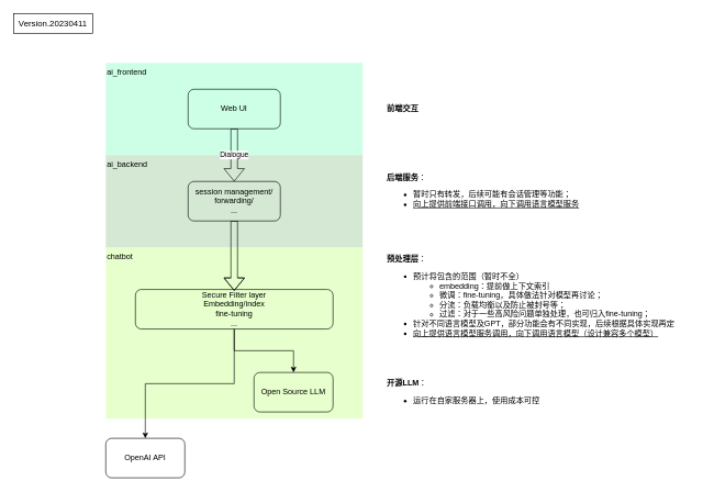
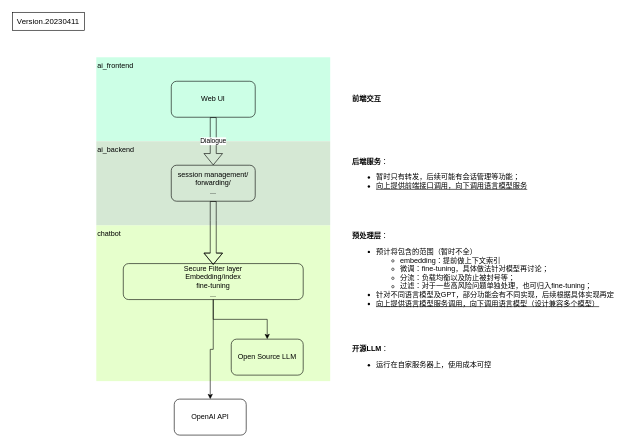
  <mxCell id="0" />
  <mxCell id="1" parent="0" />
  <mxCell id="2" value="Version.20230411" style="rounded=0;whiteSpace=wrap;html=1;labelBorderColor=none;fontSize=13;fillColor=none;" vertex="1" parent="1"><mxGeometry x="20" y="20" width="120" height="30" as="geometry" /></mxCell>
  <mxCell id="3" value="ai_frontend" style="rounded=0;whiteSpace=wrap;html=1;fillColor=#CCFFE6;strokeColor=none;align=left;verticalAlign=top;" vertex="1" parent="1"><mxGeometry x="160" y="95" width="390" height="140" as="geometry" /></mxCell>
  <mxCell id="4" value="chatbot" style="rounded=0;whiteSpace=wrap;html=1;fillColor=#E6FFCC;strokeColor=none;align=left;verticalAlign=top;" vertex="1" parent="1"><mxGeometry x="160" y="375" width="390" height="260" as="geometry" /></mxCell>
  <mxCell id="5" value="ai_backend" style="rounded=0;whiteSpace=wrap;html=1;fillColor=#d5e8d4;strokeColor=none;align=left;verticalAlign=top;" vertex="1" parent="1"><mxGeometry x="160" y="235" width="390" height="140" as="geometry" /></mxCell>
  <mxCell id="6" value="session management/&lt;br&gt;forwarding/ &lt;br&gt;..." style="rounded=1;whiteSpace=wrap;html=1;fillColor=none;" vertex="1" parent="1"><mxGeometry x="285" y="275" width="140" height="60" as="geometry" /></mxCell>
  <mxCell id="7" style="edgeStyle=orthogonalEdgeStyle;rounded=0;orthogonalLoop=1;jettySize=auto;html=1;entryX=0.5;entryY=0;entryDx=0;entryDy=0;" edge="1" parent="1" source="9" target="13"><mxGeometry relative="1" as="geometry" /></mxCell>
  <mxCell id="8" style="edgeStyle=orthogonalEdgeStyle;rounded=0;orthogonalLoop=1;jettySize=auto;html=1;entryX=0.5;entryY=0;entryDx=0;entryDy=0;" edge="1" parent="1" source="9" target="14"><mxGeometry relative="1" as="geometry" /></mxCell>
  <mxCell id="9" value="Secure Filter layer&lt;br&gt;Embedding/index&lt;br&gt;fine-tuning&lt;br&gt;..." style="rounded=1;whiteSpace=wrap;html=1;fillColor=none;" vertex="1" parent="1"><mxGeometry x="205" y="439" width="300" height="60" as="geometry" /></mxCell>
  <mxCell id="10" value="Dialogue" style="edgeStyle=orthogonalEdgeStyle;rounded=0;orthogonalLoop=1;jettySize=auto;html=1;entryX=0.5;entryY=0;entryDx=0;entryDy=0;shape=flexArrow;" edge="1" parent="1" source="11" target="6"><mxGeometry relative="1" as="geometry" /></mxCell>
  <mxCell id="11" value="Web UI" style="rounded=1;whiteSpace=wrap;html=1;fillColor=none;" vertex="1" parent="1"><mxGeometry x="285" y="135" width="140" height="60" as="geometry" /></mxCell>
  <mxCell id="12" value="" style="shape=flexArrow;endArrow=classic;html=1;rounded=0;exitX=0.5;exitY=1;exitDx=0;exitDy=0;entryX=0.5;entryY=0;entryDx=0;entryDy=0;noEdgeStyle=1;orthogonal=1;labelBackgroundColor=#33FFFF;fontColor=#3333FF;width=10;" edge="1" parent="1" source="6"><mxGeometry width="50" height="50" relative="1" as="geometry"><mxPoint x="875" y="295" as="sourcePoint" /><mxPoint x="355" y="441" as="targetPoint" /><Array as="points"><mxPoint x="355" y="367" /><mxPoint x="355" y="443" /></Array><mxPoint as="offset" /></mxGeometry></mxCell>
  <mxCell id="13" value="Open Source LLM" style="rounded=1;whiteSpace=wrap;html=1;fillColor=none;" vertex="1" parent="1"><mxGeometry x="385" y="565" width="120" height="60" as="geometry" /></mxCell>
- <mxCell id="14" value="OpenAI API" style="rounded=1;whiteSpace=wrap;html=1;fillColor=none;" vertex="1" parent="1"><mxGeometry x="160" y="665" width="120" height="60" as="geometry" /></mxCell>
+ <mxCell id="14" value="OpenAI API" style="rounded=1;whiteSpace=wrap;html=1;fillColor=none;" vertex="1" parent="1"><mxGeometry x="290" y="665" width="120" height="60" as="geometry" /></mxCell>
  <mxCell id="15" value="&lt;b&gt;前端交互&lt;/b&gt;" style="text;html=1;align=left;verticalAlign=middle;resizable=0;points=[];autosize=1;strokeColor=none;fillColor=none;" vertex="1" parent="1"><mxGeometry x="585" y="150" width="70" height="30" as="geometry" /></mxCell>
  <mxCell id="16" value="&lt;b&gt;后端服务&lt;/b&gt;：&lt;br&gt;&lt;ul&gt;&lt;li&gt;暂时只有转发，后续可能有会话管理等功能；&lt;/li&gt;&lt;li&gt;&lt;u&gt;向上提供前端接口调用，向下调用语言模型服务&lt;/u&gt;&lt;/li&gt;&lt;/ul&gt;" style="text;html=1;align=left;verticalAlign=middle;resizable=0;points=[];autosize=1;strokeColor=none;fillColor=none;" vertex="1" parent="1"><mxGeometry x="585" y="255" width="320" height="80" as="geometry" /></mxCell>
  <mxCell id="17" value="&lt;b&gt;预处理层&lt;/b&gt;：&lt;br&gt;&lt;ul&gt;&lt;li&gt;预计将包含的范围（暂时不全）&lt;/li&gt;&lt;ul&gt;&lt;li&gt;embedding：提前做上下文索引&lt;/li&gt;&lt;/ul&gt;&lt;ul&gt;&lt;li&gt;微调：fine-tuning，具体做法针对模型再讨论；&lt;/li&gt;&lt;li&gt;分流：负载均衡以及防止被封号等；&lt;/li&gt;&lt;li&gt;过滤：对于一些高风险问题单独处理，也可归入fine-tuning；&lt;/li&gt;&lt;/ul&gt;&lt;li&gt;针对不同语言模型及GPT，部分功能会有不同实现，后续根据具体实现再定&lt;/li&gt;&lt;li&gt;&lt;u&gt;向上提供语言模型服务调用，向下调用语言模型（设计兼容多个模型）&lt;/u&gt;&lt;/li&gt;&lt;/ul&gt;" style="text;html=1;align=left;verticalAlign=middle;resizable=0;points=[];autosize=1;strokeColor=none;fillColor=none;" vertex="1" parent="1"><mxGeometry x="585" y="380" width="460" height="150" as="geometry" /></mxCell>
  <mxCell id="18" value="&lt;b&gt;开源LLM&lt;/b&gt;：&lt;br&gt;&lt;ul&gt;&lt;li&gt;运行在自家服务器上，使用成本可控&lt;/li&gt;&lt;/ul&gt;" style="text;html=1;align=left;verticalAlign=middle;resizable=0;points=[];autosize=1;strokeColor=none;fillColor=none;" vertex="1" parent="1"><mxGeometry x="585" y="565" width="260" height="70" as="geometry" /></mxCell>
